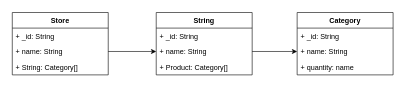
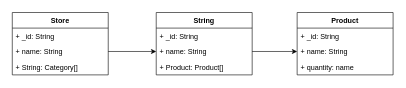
  <mxCell id="0" />
  <mxCell id="1" parent="0" />
  <mxCell id="2" value="Store" style="swimlane;fontStyle=1;align=center;verticalAlign=top;childLayout=stackLayout;horizontal=1;startSize=26;horizontalStack=0;resizeParent=1;resizeParentMax=0;resizeLast=0;collapsible=1;marginBottom=0;" vertex="1" parent="1"><mxGeometry x="20" y="20" width="160" height="104" as="geometry" /></mxCell>
  <mxCell id="3" value="+ _id: String" style="text;strokeColor=none;fillColor=none;align=left;verticalAlign=top;spacingLeft=4;spacingRight=4;overflow=hidden;rotatable=0;points=[[0,0.5],[1,0.5]];portConstraint=eastwest;" vertex="1" parent="2"><mxGeometry y="26" width="160" height="26" as="geometry" /></mxCell>
  <mxCell id="4" value="+ name: String" style="text;strokeColor=none;fillColor=none;align=left;verticalAlign=top;spacingLeft=4;spacingRight=4;overflow=hidden;rotatable=0;points=[[0,0.5],[1,0.5]];portConstraint=eastwest;" vertex="1" parent="2"><mxGeometry y="52" width="160" height="26" as="geometry" /></mxCell>
  <mxCell id="5" value="+ String: Category[]" style="text;strokeColor=none;fillColor=none;align=left;verticalAlign=top;spacingLeft=4;spacingRight=4;overflow=hidden;rotatable=0;points=[[0,0.5],[1,0.5]];portConstraint=eastwest;" vertex="1" parent="2"><mxGeometry y="78" width="160" height="26" as="geometry" /></mxCell>
  <mxCell id="6" value="String" style="swimlane;fontStyle=1;align=center;verticalAlign=top;childLayout=stackLayout;horizontal=1;startSize=26;horizontalStack=0;resizeParent=1;resizeParentMax=0;resizeLast=0;collapsible=1;marginBottom=0;" vertex="1" parent="1"><mxGeometry x="260" y="20" width="160" height="104" as="geometry" /></mxCell>
  <mxCell id="7" value="+ _id: String" style="text;strokeColor=none;fillColor=none;align=left;verticalAlign=top;spacingLeft=4;spacingRight=4;overflow=hidden;rotatable=0;points=[[0,0.5],[1,0.5]];portConstraint=eastwest;" vertex="1" parent="6"><mxGeometry y="26" width="160" height="26" as="geometry" /></mxCell>
  <mxCell id="8" value="+ name: String" style="text;strokeColor=none;fillColor=none;align=left;verticalAlign=top;spacingLeft=4;spacingRight=4;overflow=hidden;rotatable=0;points=[[0,0.5],[1,0.5]];portConstraint=eastwest;" vertex="1" parent="6"><mxGeometry y="52" width="160" height="26" as="geometry" /></mxCell>
- <mxCell id="9" value="+ Product: Category[]" style="text;strokeColor=none;fillColor=none;align=left;verticalAlign=top;spacingLeft=4;spacingRight=4;overflow=hidden;rotatable=0;points=[[0,0.5],[1,0.5]];portConstraint=eastwest;" vertex="1" parent="6"><mxGeometry y="78" width="160" height="26" as="geometry" /></mxCell>
- <mxCell id="10" value="Category" style="swimlane;fontStyle=1;align=center;verticalAlign=top;childLayout=stackLayout;horizontal=1;startSize=26;horizontalStack=0;resizeParent=1;resizeParentMax=0;resizeLast=0;collapsible=1;marginBottom=0;" vertex="1" parent="1"><mxGeometry x="495" y="20" width="160" height="104" as="geometry" /></mxCell>
+ <mxCell id="9" value="+ Product: Product[]" style="text;strokeColor=none;fillColor=none;align=left;verticalAlign=top;spacingLeft=4;spacingRight=4;overflow=hidden;rotatable=0;points=[[0,0.5],[1,0.5]];portConstraint=eastwest;" vertex="1" parent="6"><mxGeometry y="78" width="160" height="26" as="geometry" /></mxCell>
+ <mxCell id="10" value="Product" style="swimlane;fontStyle=1;align=center;verticalAlign=top;childLayout=stackLayout;horizontal=1;startSize=26;horizontalStack=0;resizeParent=1;resizeParentMax=0;resizeLast=0;collapsible=1;marginBottom=0;" vertex="1" parent="1"><mxGeometry x="495" y="20" width="160" height="104" as="geometry" /></mxCell>
  <mxCell id="11" value="+ _id: String" style="text;strokeColor=none;fillColor=none;align=left;verticalAlign=top;spacingLeft=4;spacingRight=4;overflow=hidden;rotatable=0;points=[[0,0.5],[1,0.5]];portConstraint=eastwest;" vertex="1" parent="10"><mxGeometry y="26" width="160" height="26" as="geometry" /></mxCell>
  <mxCell id="12" value="+ name: String" style="text;strokeColor=none;fillColor=none;align=left;verticalAlign=top;spacingLeft=4;spacingRight=4;overflow=hidden;rotatable=0;points=[[0,0.5],[1,0.5]];portConstraint=eastwest;" vertex="1" parent="10"><mxGeometry y="52" width="160" height="26" as="geometry" /></mxCell>
  <mxCell id="13" value="+ quantity: name" style="text;strokeColor=none;fillColor=none;align=left;verticalAlign=top;spacingLeft=4;spacingRight=4;overflow=hidden;rotatable=0;points=[[0,0.5],[1,0.5]];portConstraint=eastwest;" vertex="1" parent="10"><mxGeometry y="78" width="160" height="26" as="geometry" /></mxCell>
  <mxCell id="14" style="edgeStyle=orthogonalEdgeStyle;rounded=0;orthogonalLoop=1;jettySize=auto;html=1;entryX=0;entryY=0.5;entryDx=0;entryDy=0;" edge="1" parent="1" source="4" target="8"><mxGeometry relative="1" as="geometry" /></mxCell>
  <mxCell id="15" style="edgeStyle=orthogonalEdgeStyle;rounded=0;orthogonalLoop=1;jettySize=auto;html=1;entryX=0;entryY=0.5;entryDx=0;entryDy=0;" edge="1" parent="1" source="8" target="12"><mxGeometry relative="1" as="geometry" /></mxCell>
